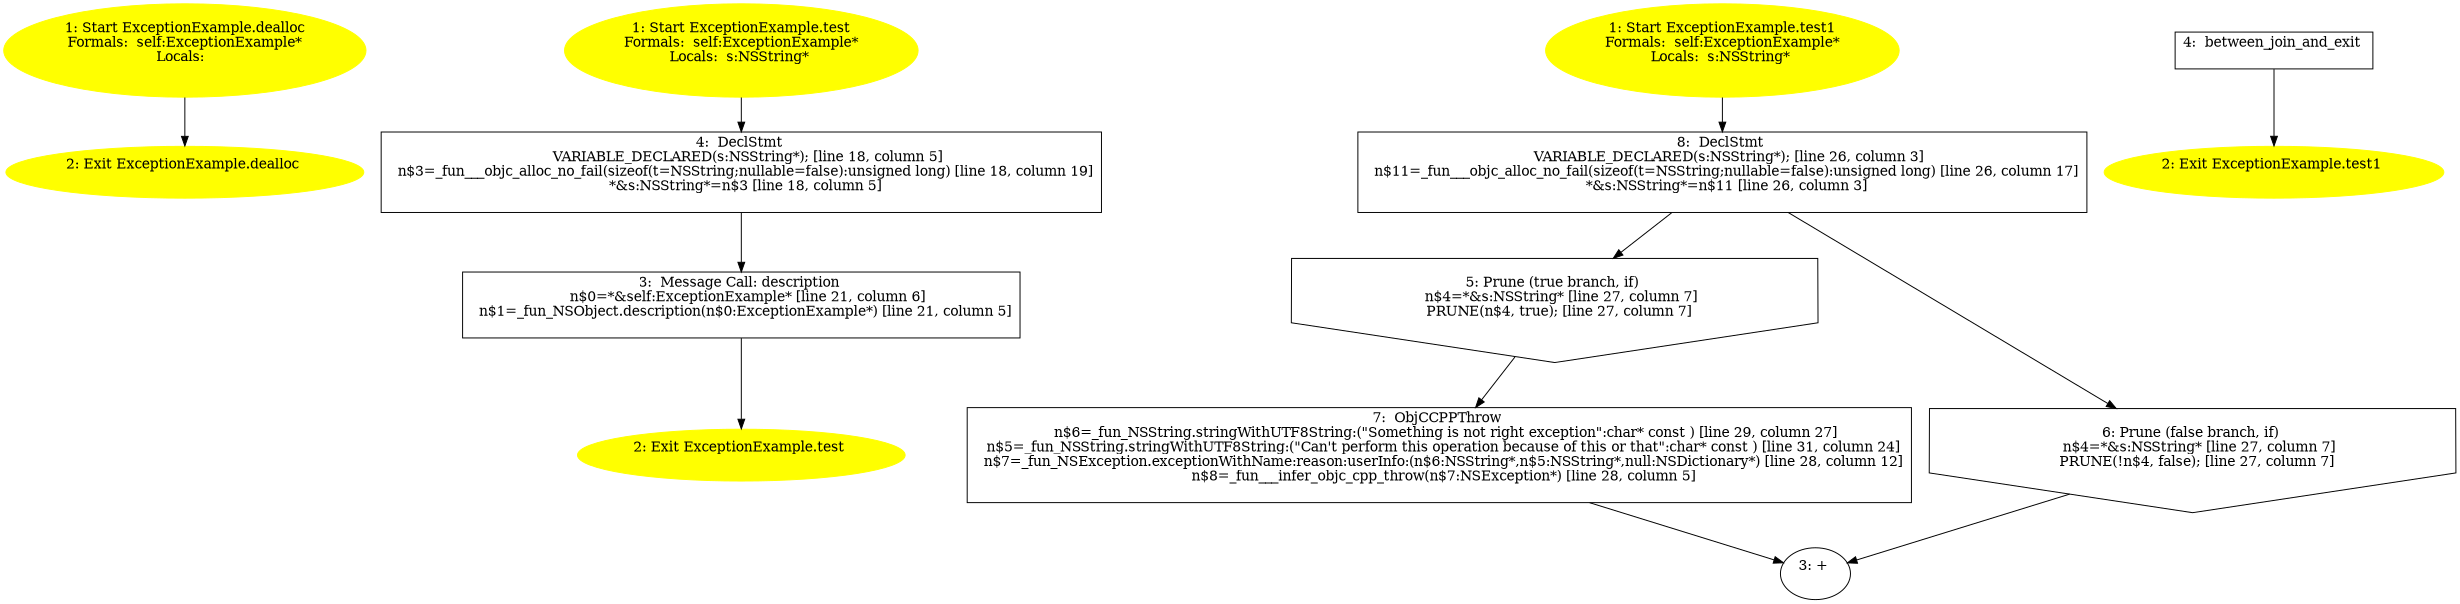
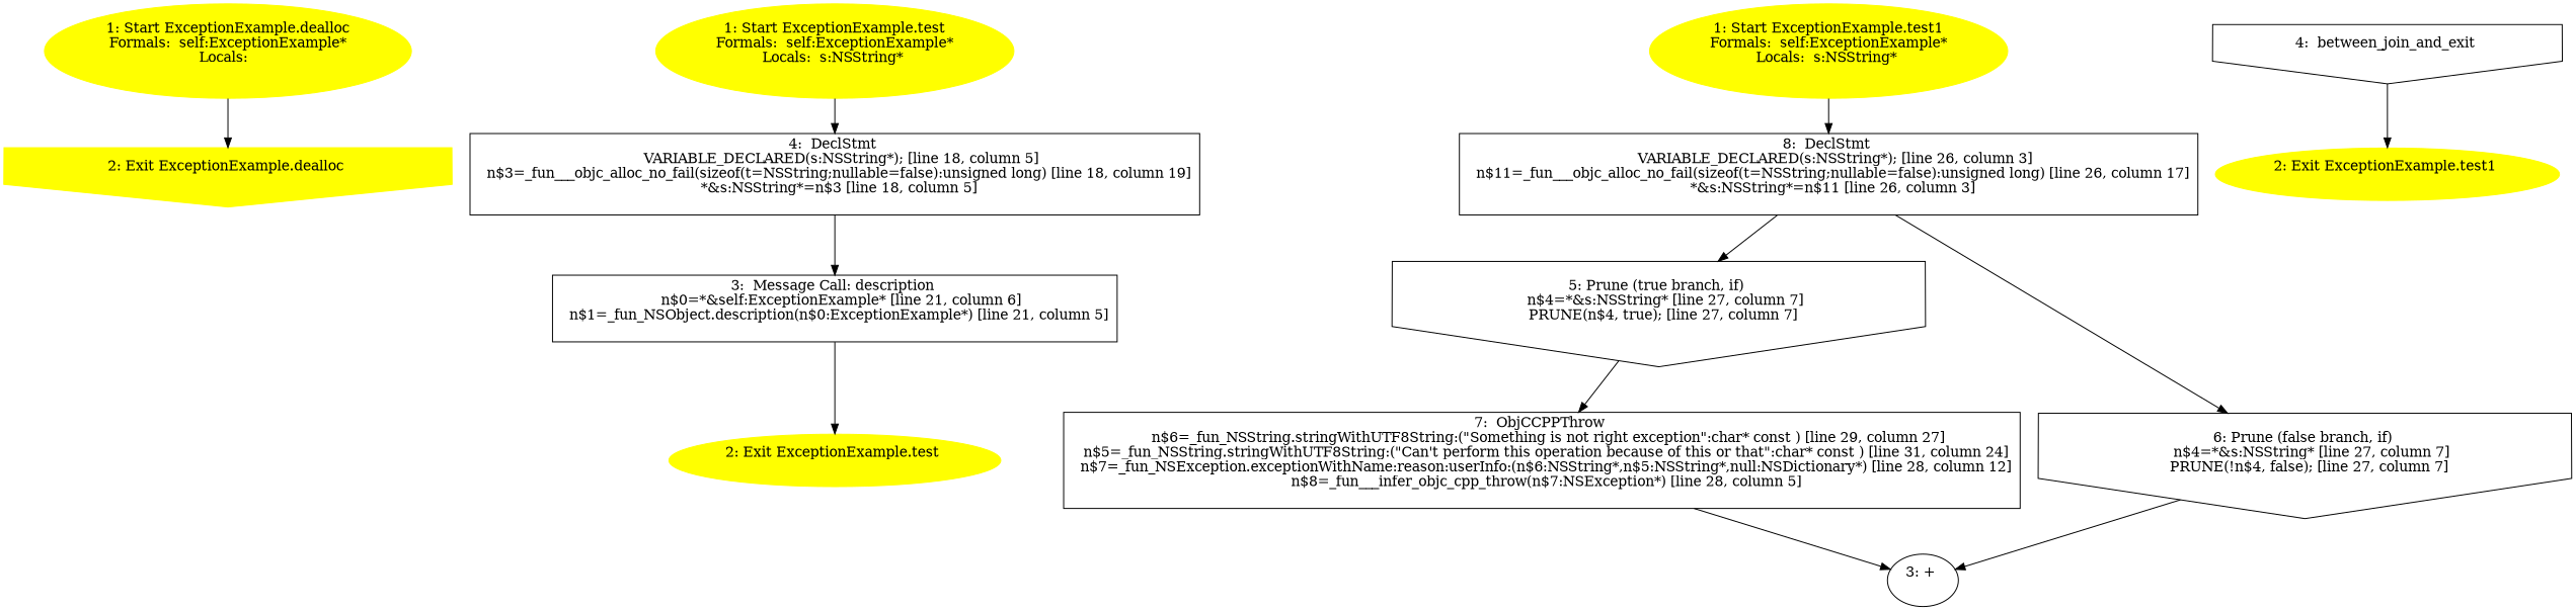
  digraph {
    n1 [color=yellow label="1: Start ExceptionExample.dealloc\nFormals:  self:ExceptionExample*\nLocals:  \n  " style=filled]
-   n2 [color=yellow label="2: Exit ExceptionExample.dealloc \n  " style=filled]
+   n2 [color=yellow label="2: Exit ExceptionExample.dealloc \n  " style=filled shape=invhouse]
    n3 [color=yellow label="1: Start ExceptionExample.test\nFormals:  self:ExceptionExample*\nLocals:  s:NSString* \n  " style=filled]
    n4 [label="4:  DeclStmt \n   VARIABLE_DECLARED(s:NSString*); [line 18, column 5]\n  n$3=_fun___objc_alloc_no_fail(sizeof(t=NSString;nullable=false):unsigned long) [line 18, column 19]\n  *&s:NSString*=n$3 [line 18, column 5]\n " shape=box]
    n5 [label="3:  Message Call: description \n   n$0=*&self:ExceptionExample* [line 21, column 6]\n  n$1=_fun_NSObject.description(n$0:ExceptionExample*) [line 21, column 5]\n " shape=box]
    n6 [color=yellow label="2: Exit ExceptionExample.test \n  " style=filled]
    n7 [color=yellow label="1: Start ExceptionExample.test1\nFormals:  self:ExceptionExample*\nLocals:  s:NSString* \n  " style=filled]
    n8 [label="8:  DeclStmt \n   VARIABLE_DECLARED(s:NSString*); [line 26, column 3]\n  n$11=_fun___objc_alloc_no_fail(sizeof(t=NSString;nullable=false):unsigned long) [line 26, column 17]\n  *&s:NSString*=n$11 [line 26, column 3]\n " shape=box]
    n9 [label="5: Prune (true branch, if) \n   n$4=*&s:NSString* [line 27, column 7]\n  PRUNE(n$4, true); [line 27, column 7]\n " shape=invhouse]
    n10 [label="6: Prune (false branch, if) \n   n$4=*&s:NSString* [line 27, column 7]\n  PRUNE(!n$4, false); [line 27, column 7]\n " shape=invhouse]
    n11 [label="7:  ObjCCPPThrow \n   n$6=_fun_NSString.stringWithUTF8String:(\"Something is not right exception\":char* const ) [line 29, column 27]\n  n$5=_fun_NSString.stringWithUTF8String:(\"Can't perform this operation because of this or that\":char* const ) [line 31, column 24]\n  n$7=_fun_NSException.exceptionWithName:reason:userInfo:(n$6:NSString*,n$5:NSString*,null:NSDictionary*) [line 28, column 12]\n  n$8=_fun___infer_objc_cpp_throw(n$7:NSException*) [line 28, column 5]\n " shape=box]
    n12 [label="3: + \n  "]
    n13 [color=yellow label="2: Exit ExceptionExample.test1 \n  " style=filled]
-   n14 [label="4:  between_join_and_exit \n  " shape=box]
+   n14 [label="4:  between_join_and_exit \n  " shape=invhouse]
    n1 -> n2
    n3 -> n4
    n4 -> n5
    n5 -> n6
    n7 -> n8
    n8 -> n9
    n8 -> n10
    n9 -> n11
    n10 -> n12
    n11 -> n12
    n14 -> n13
  }
